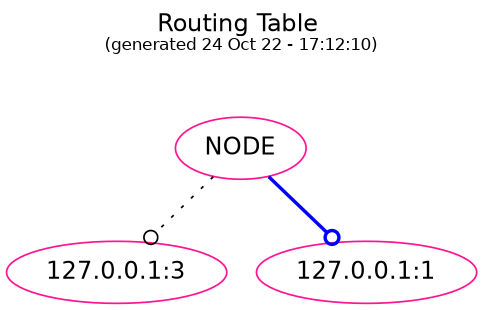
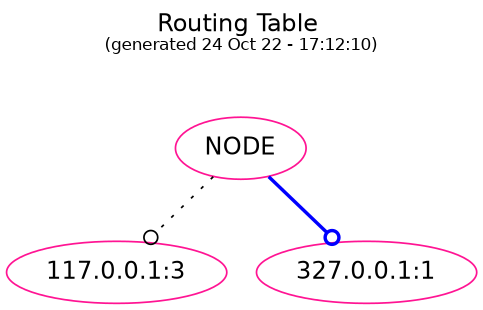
  digraph {
    fontname=helvetica
    label=<Routing Table <font point-size='10'><br/>(generated 24 Oct 22 - 17:12:10)</font>>
    labelloc=t
    node [color=deeppink fontname=helvetica]
    edge [arrowhead=odot fontname=helvetica]
    "NODE"
-   "127.0.0.1:3"
-   "127.0.0.1:1"
+   "127.0.0.1:3" [label="117.0.0.1:3"]
+   "127.0.0.1:1" [label="327.0.0.1:1"]
    "NODE" -> "127.0.0.1:3" [color=black style=dotted]
    "NODE" -> "127.0.0.1:1" [color=blue style=bold]
  }
